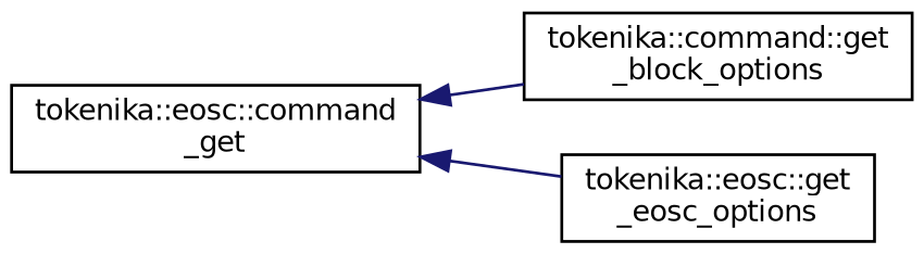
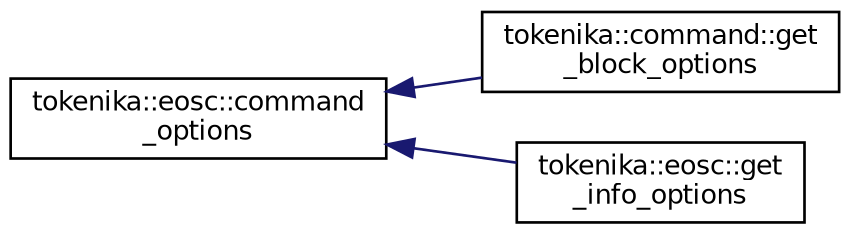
  digraph {
    rankdir=LR
    node [color=black fillcolor=white fontname=Helvetica fontsize=10 shape=record style=filled]
    edge [color=midnightblue dir=back fontname=Helvetica fontsize=10 labelfontname=Helvetica labelfontsize=10 style=solid]
-   n1 [height=0.2 label="tokenika::eosc::command\l_get" width=0.4]
+   n1 [height=0.2 label="tokenika::eosc::command\l_options" width=0.4]
    n2 [height=0.2 label="tokenika::command::get\l_block_options" width=0.4]
-   n3 [height=0.2 label="tokenika::eosc::get\l_eosc_options" width=0.4]
+   n3 [height=0.2 label="tokenika::eosc::get\l_info_options" width=0.4]
    n1 -> n2
    n1 -> n3
  }
